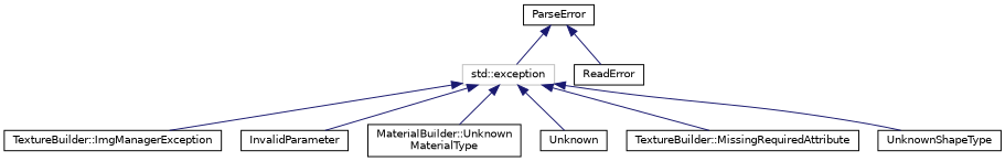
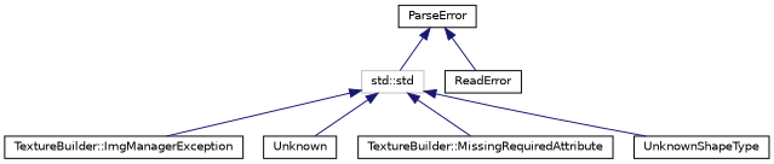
  digraph {
    rankdir=TB
    node [color=black fillcolor=white fontname=Helvetica fontsize=10 shape=record style=filled]
    edge [color=midnightblue dir=back fontname=Helvetica fontsize=10 labelfontname=Helvetica labelfontsize=10 style=solid]
-   n1 [color=grey75 height=0.2 label="std::exception" width=0.4]
+   n1 [color=grey75 height=0.2 label="std::std" width=0.4]
    n2 [height=0.2 label="TextureBuilder::ImgManagerException" width=0.4]
-   n3 [height=0.2 label=InvalidParameter width=0.4]
-   n4 [height=0.2 label="MaterialBuilder::Unknown\lMaterialType" width=0.4]
    n5 [height=0.2 label=Unknown width=0.4]
    n6 [height=0.2 label="TextureBuilder::MissingRequiredAttribute" width=0.4]
    n7 [height=0.2 label=UnknownShapeType width=0.4]
    n8 [height=0.2 label=ParseError width=0.4]
    n9 [height=0.2 label=ReadError width=0.4]
    n1 -> n2
-   n1 -> n3
-   n1 -> n4
    n1 -> n5
    n1 -> n6
    n1 -> n7
    n8 -> n1
    n8 -> n9
  }
